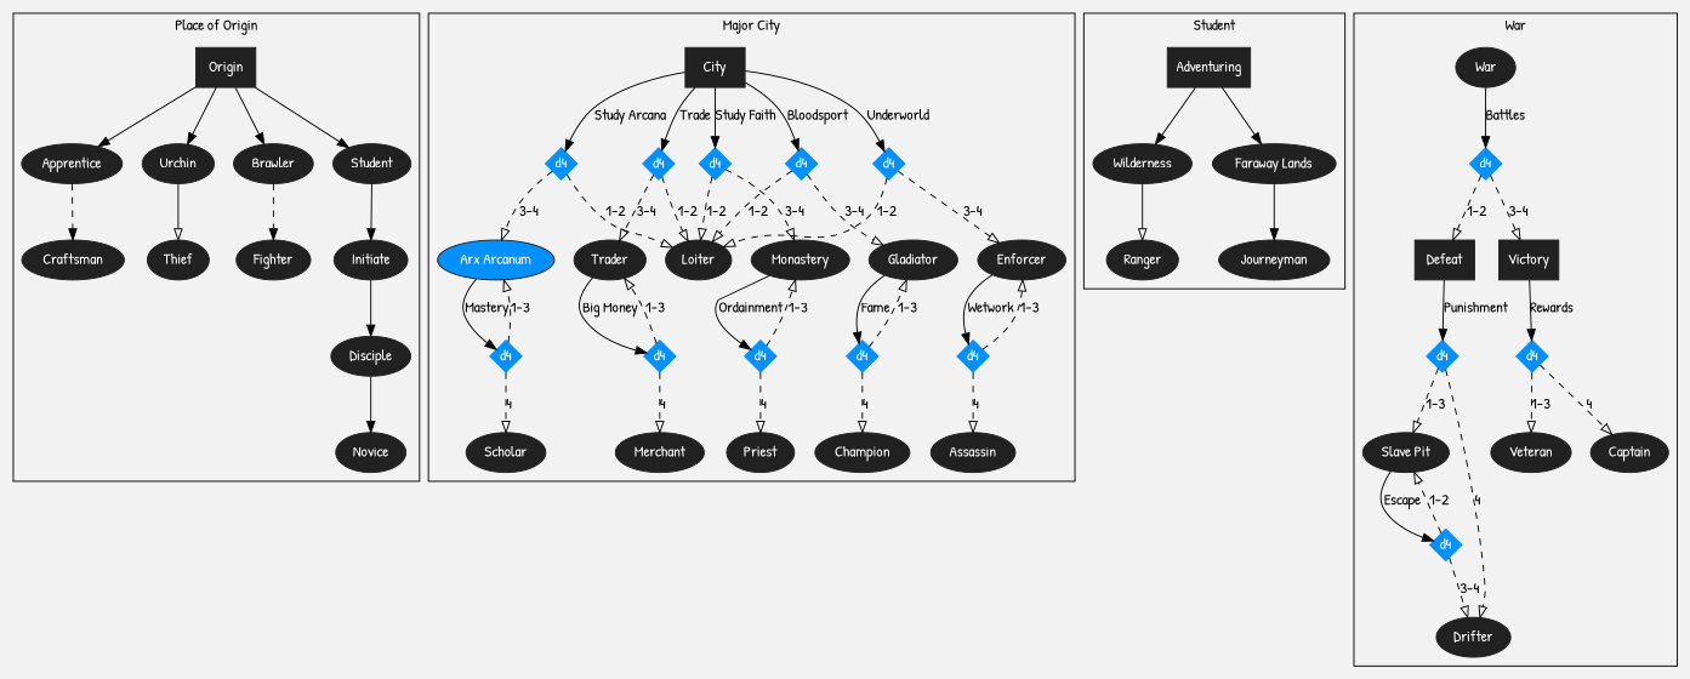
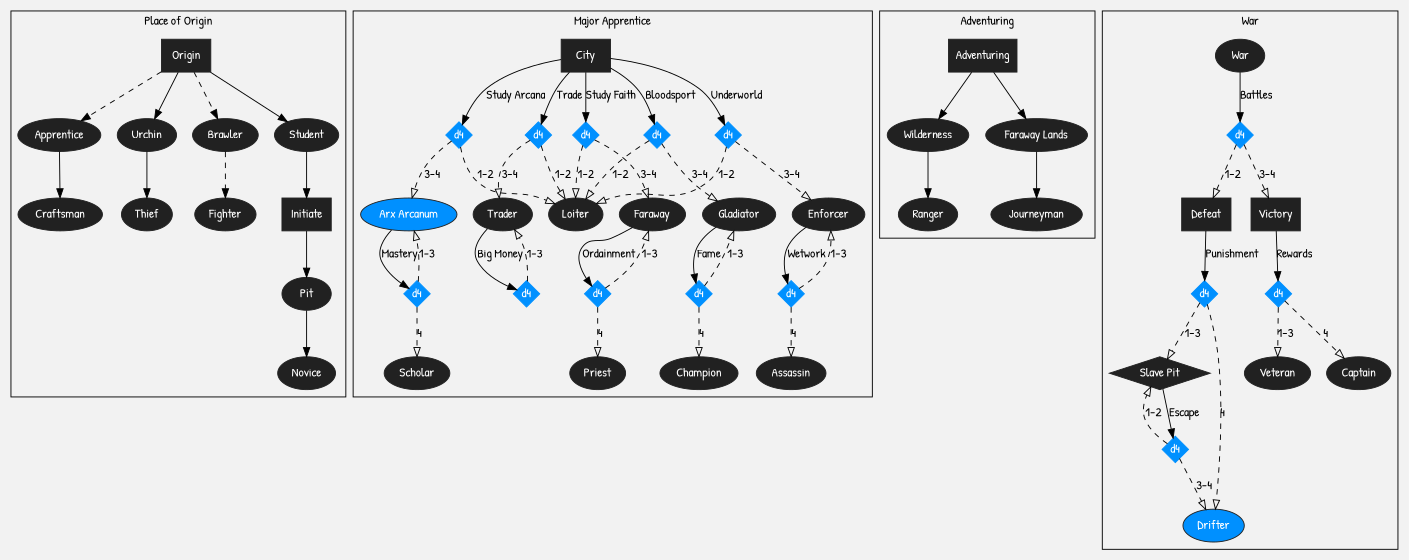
  digraph {
    bgcolor="#f2f2f2"
    compound=true
    fontname="Patrick Hand"
    node [color="#212121" fontcolor="#ffffff" fontname="Patrick Hand" style=filled]
    edge [fontname="Patrick Hand" style=dashed]
    Origin [shape=box]
    Apprentice
    Urchin
    Brawler
    Student
-   Disciple
+   Disciple [label=Pit]
    Craftsman
    Thief
    Fighter
-   Initiate
+   Initiate [shape=box]
    Novice
    City [shape=box]
    n13 [color="#0090ff" fixedsize=true height=0.4 label=d4 shape=diamond width=0.4]
    n14 [color="#0090ff" fixedsize=true height=0.4 label=d4 shape=diamond width=0.4]
    n15 [color="#0090ff" fixedsize=true height=0.4 label=d4 shape=diamond width=0.4]
    n16 [color="#0090ff" fixedsize=true height=0.4 label=d4 shape=diamond width=0.4]
    n17 [color="#0090ff" fixedsize=true height=0.4 label=d4 shape=diamond width=0.4]
    Loiter
    "Arx Arcanum" [fillcolor="#0090ff"]
    n20 [color="#0090ff" fixedsize=true height=0.4 label=d4 shape=diamond width=0.4]
    Scholar
-   Monastery
+   Monastery [label=Faraway]
    n23 [color="#0090ff" fixedsize=true height=0.4 label=d4 shape=diamond width=0.4]
    Priest
    Gladiator
    n26 [color="#0090ff" fixedsize=true height=0.4 label=d4 shape=diamond width=0.4]
    Champion
    Enforcer
    n29 [color="#0090ff" fixedsize=true height=0.4 label=d4 shape=diamond width=0.4]
    Assassin
    Trader
    n32 [color="#0090ff" fixedsize=true height=0.4 label=d4 shape=diamond width=0.4]
-   Merchant
    Adventuring [shape=box]
    Wilderness
    "Faraway Lands"
    Ranger
    Journeyman
    n39 [color="#0090ff" fixedsize=true height=0.4 label=d4 shape=diamond width=0.4]
    War
    Defeat [shape=box]
    Victory [shape=box]
    n43 [color="#0090ff" fixedsize=true height=0.4 label=d4 shape=diamond width=0.4]
-   "Slave Pit"
-   Drifter
+   "Slave Pit" [shape=diamond]
+   Drifter [fillcolor="#0090ff"]
    n46 [color="#0090ff" fixedsize=true height=0.4 label=d4 shape=diamond width=0.4]
    n47 [color="#0090ff" fixedsize=true height=0.4 label=d4 shape=diamond width=0.4]
    Veteran
    Captain
    subgraph cluster_1 {
      label="Place of Origin"
      Origin
      Apprentice
      Urchin
      Brawler
      Student
      Disciple
      Craftsman
      Thief
      Fighter
      Initiate
      Novice
    }
    subgraph cluster_2 {
-     label="Major City"
+     label="Major Apprentice"
      City
      n13
      n14
      n15
      n16
      n17
      Loiter
      "Arx Arcanum"
      n20
      Scholar
      Monastery
      n23
      Priest
      Gladiator
      n26
      Champion
      Enforcer
      n29
      Assassin
      Trader
      n32
-     Merchant
    }
    subgraph cluster_3 {
-     label=Student
+     label=Adventuring
      Adventuring
      Wilderness
      "Faraway Lands"
      Ranger
      Journeyman
    }
    subgraph cluster_4 {
      label=War
      n39
      War
      Defeat
      Victory
      n43
      "Slave Pit"
      Drifter
      n46
      n47
      Veteran
      Captain
    }
-   Origin -> Apprentice [style=""]
+   Origin -> Apprentice
    Origin -> Urchin [style=""]
-   Origin -> Brawler [style=""]
+   Origin -> Brawler
    Origin -> Student [style=""]
-   Apprentice -> Craftsman
-   Urchin -> Thief [arrowhead=empty style=""]
+   Apprentice -> Craftsman [style=""]
+   Urchin -> Thief [style=""]
    Brawler -> Fighter
    Student -> Initiate [style=""]
    Disciple -> Novice [style=""]
    Initiate -> Disciple [style=""]
    City -> n13 [label="Study Arcana" style=""]
    City -> n14 [label="Study Faith" style=""]
    City -> n15 [label=Bloodsport style=""]
    City -> n16 [label=Underworld style=""]
    City -> n17 [label=Trade style=""]
    n13 -> Loiter [arrowhead=empty label="1-2"]
    n13 -> "Arx Arcanum" [arrowhead=empty label="3-4"]
    n14 -> Loiter [arrowhead=empty label="1-2"]
    n14 -> Monastery [arrowhead=empty label="3-4"]
    n15 -> Loiter [arrowhead=empty label="1-2"]
    n15 -> Gladiator [arrowhead=empty label="3-4"]
    n16 -> Loiter [arrowhead=empty label="1-2"]
    n16 -> Enforcer [arrowhead=empty label="3-4"]
    n17 -> Loiter [arrowhead=empty label="1-2"]
    n17 -> Trader [arrowhead=empty label="3-4"]
    "Arx Arcanum" -> n20 [label=Mastery style=""]
    n20 -> "Arx Arcanum" [arrowhead=empty label="1-3"]
    n20 -> Scholar [arrowhead=empty label=4]
    Monastery -> n23 [label=Ordainment style=""]
    n23 -> Monastery [arrowhead=empty label="1-3"]
    n23 -> Priest [arrowhead=empty label=4]
    Gladiator -> n26 [label=Fame style=""]
    n26 -> Gladiator [arrowhead=empty label="1-3"]
    n26 -> Champion [arrowhead=empty label=4]
    Enforcer -> n29 [label=Wetwork style=""]
    n29 -> Enforcer [arrowhead=empty label="1-3"]
    n29 -> Assassin [arrowhead=empty label=4]
    Trader -> n32 [label="Big Money" style=""]
    n32 -> Trader [arrowhead=empty label="1-3"]
-   n32 -> Merchant [arrowhead=empty label=4]
    Adventuring -> Wilderness [style=""]
    Adventuring -> "Faraway Lands" [style=""]
-   Wilderness -> Ranger [arrowhead=empty style=""]
+   Wilderness -> Ranger [style=""]
    "Faraway Lands" -> Journeyman [style=""]
    n39 -> Defeat [arrowhead=empty label="1-2"]
    n39 -> Victory [arrowhead=empty label="3-4"]
    War -> n39 [label=Battles style=""]
    Defeat -> n43 [label=Punishment style=""]
    Victory -> n47 [label=Rewards style=""]
    n43 -> "Slave Pit" [arrowhead=empty label="1-3"]
    n43 -> Drifter [arrowhead=empty label=4]
    "Slave Pit" -> n46 [label=Escape style=""]
    n46 -> "Slave Pit" [arrowhead=empty label="1-2"]
    n46 -> Drifter [arrowhead=empty label="3-4"]
    n47 -> Veteran [arrowhead=empty label="1-3"]
    n47 -> Captain [arrowhead=empty label=4]
  }
